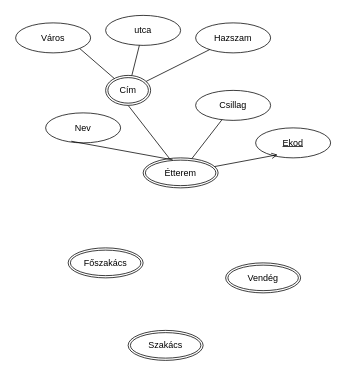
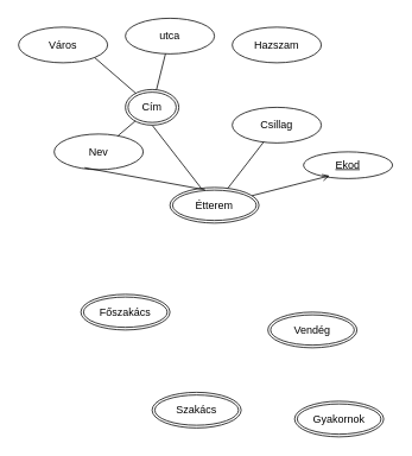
  <mxCell id="0" />
  <mxCell id="1" parent="0" />
  <mxCell id="2" value="Főszakács" style="ellipse;shape=doubleEllipse;margin=3;whiteSpace=wrap;html=1;align=center;" vertex="1" parent="1"><mxGeometry x="90" y="330" width="100" height="40" as="geometry" /></mxCell>
  <mxCell id="3" value="Szakács" style="ellipse;shape=doubleEllipse;margin=3;whiteSpace=wrap;html=1;align=center;" vertex="1" parent="1"><mxGeometry x="170" y="440" width="100" height="40" as="geometry" /></mxCell>
+ <mxCell id="4" value="Gyakornok" style="ellipse;shape=doubleEllipse;margin=3;whiteSpace=wrap;html=1;align=center;" vertex="1" parent="1"><mxGeometry x="330" y="450" width="100" height="40" as="geometry" /></mxCell>
  <mxCell id="5" value="Vendég" style="ellipse;shape=doubleEllipse;margin=3;whiteSpace=wrap;html=1;align=center;" vertex="1" parent="1"><mxGeometry x="300" y="350" width="100" height="40" as="geometry" /></mxCell>
  <mxCell id="6" value="Étterem" style="ellipse;shape=doubleEllipse;margin=3;whiteSpace=wrap;html=1;align=center;" vertex="1" parent="1"><mxGeometry x="190" y="210" width="100" height="40" as="geometry" /></mxCell>
  <mxCell id="7" value="Csillag" style="ellipse;whiteSpace=wrap;html=1;align=center;" vertex="1" parent="1"><mxGeometry x="260" y="120" width="100" height="40" as="geometry" /></mxCell>
  <mxCell id="8" value="Nev" style="ellipse;whiteSpace=wrap;html=1;align=center;" vertex="1" parent="1"><mxGeometry x="60" y="150" width="100" height="40" as="geometry" /></mxCell>
- <mxCell id="9" value="Ekod" style="ellipse;whiteSpace=wrap;html=1;align=center;fontStyle=4;" vertex="1" parent="1"><mxGeometry x="340" y="170" width="100" height="40" as="geometry" /></mxCell>
+ <mxCell id="9" value="Ekod" style="ellipse;whiteSpace=wrap;html=1;align=center;fontStyle=4;" vertex="1" parent="1"><mxGeometry x="340" y="170" width="100" height="30" as="geometry" /></mxCell>
  <mxCell id="10" value="" style="endArrow=open;html=1;rounded=0;entryX=0.294;entryY=0.895;entryDx=0;entryDy=0;entryPerimeter=0;" edge="1" parent="1" source="6" target="9"><mxGeometry relative="1" as="geometry"><mxPoint x="150" y="410" as="sourcePoint" /><mxPoint x="310" y="410" as="targetPoint" /></mxGeometry></mxCell>
  <mxCell id="11" value="" style="endArrow=none;html=1;rounded=0;" edge="1" parent="1" source="6" target="7"><mxGeometry relative="1" as="geometry"><mxPoint x="150" y="410" as="sourcePoint" /><mxPoint x="310" y="410" as="targetPoint" /></mxGeometry></mxCell>
  <mxCell id="12" value="" style="endArrow=none;html=1;rounded=0;entryX=0.5;entryY=1;entryDx=0;entryDy=0;" edge="1" parent="1" source="6" target="14"><mxGeometry relative="1" as="geometry"><mxPoint x="150" y="410" as="sourcePoint" /><mxPoint x="198.944" y="139.677" as="targetPoint" /></mxGeometry></mxCell>
  <mxCell id="13" value="" style="endArrow=none;html=1;rounded=0;exitX=0.394;exitY=0.065;exitDx=0;exitDy=0;exitPerimeter=0;entryX=0.342;entryY=0.945;entryDx=0;entryDy=0;entryPerimeter=0;" edge="1" parent="1" source="6" target="8"><mxGeometry relative="1" as="geometry"><mxPoint x="150" y="410" as="sourcePoint" /><mxPoint x="310" y="410" as="targetPoint" /></mxGeometry></mxCell>
  <mxCell id="14" value="Cím" style="ellipse;shape=doubleEllipse;margin=3;whiteSpace=wrap;html=1;align=center;" vertex="1" parent="1"><mxGeometry x="140" y="100" width="60" height="40" as="geometry" /></mxCell>
  <mxCell id="15" value="Város" style="ellipse;whiteSpace=wrap;html=1;align=center;" vertex="1" parent="1"><mxGeometry x="20" y="30" width="100" height="40" as="geometry" /></mxCell>
  <mxCell id="16" value="utca" style="ellipse;whiteSpace=wrap;html=1;align=center;" vertex="1" parent="1"><mxGeometry x="140" y="20" width="100" height="40" as="geometry" /></mxCell>
  <mxCell id="17" value="Hazszam" style="ellipse;whiteSpace=wrap;html=1;align=center;" vertex="1" parent="1"><mxGeometry x="260" y="30" width="100" height="40" as="geometry" /></mxCell>
  <mxCell id="18" value="" style="endArrow=none;html=1;rounded=0;entryX=1;entryY=1;entryDx=0;entryDy=0;" edge="1" parent="1" source="14" target="15"><mxGeometry relative="1" as="geometry"><mxPoint x="160" y="180" as="sourcePoint" /><mxPoint x="320" y="180" as="targetPoint" /></mxGeometry></mxCell>
  <mxCell id="19" value="" style="endArrow=none;html=1;rounded=0;" edge="1" parent="1" source="14" target="16"><mxGeometry relative="1" as="geometry"><mxPoint x="160" y="180" as="sourcePoint" /><mxPoint x="320" y="180" as="targetPoint" /></mxGeometry></mxCell>
- <mxCell id="20" value="" style="endArrow=none;html=1;rounded=0;" edge="1" parent="1" source="14" target="17"><mxGeometry relative="1" as="geometry"><mxPoint x="160" y="180" as="sourcePoint" /><mxPoint x="320" y="180" as="targetPoint" /></mxGeometry></mxCell>
+ <mxCell id="20" value="" style="endArrow=none;html=1;rounded=0;" edge="1" parent="1" source="14" target="8"><mxGeometry relative="1" as="geometry"><mxPoint x="160" y="180" as="sourcePoint" /><mxPoint x="320" y="180" as="targetPoint" /></mxGeometry></mxCell>
